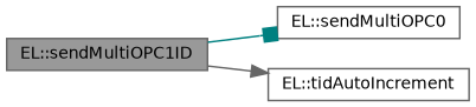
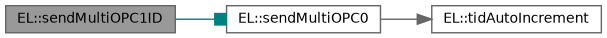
  digraph {
    rankdir=LR
    node [color=grey40 fillcolor=white fontname=Helvetica fontsize=10 shape=box style=filled]
    edge [fontname=Helvetica fontsize=10 labelfontname=Helvetica labelfontsize=10 style=solid]
    n1 [color=gray40 fillcolor=grey60 fontcolor=black height=0.2 label="EL::sendMultiOPC1ID" width=0.4]
    n2 [height=0.2 label="EL::sendMultiOPC0" width=0.4]
    n3 [height=0.2 label="EL::tidAutoIncrement" width=0.4]
    n1 -> n2 [arrowhead=box color=teal]
-   n1 -> n3 [arrowhead=normal color=gray40]
+   n2 -> n3 [arrowhead=normal color=gray40]
  }
